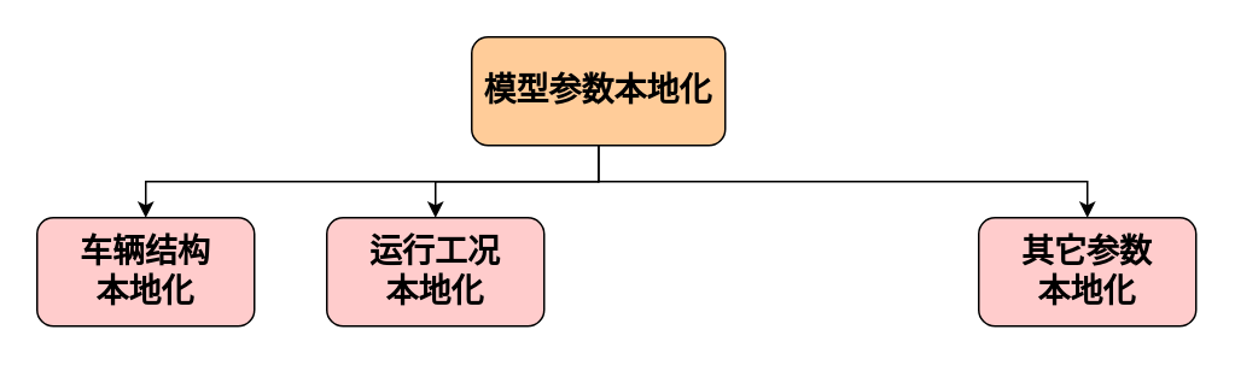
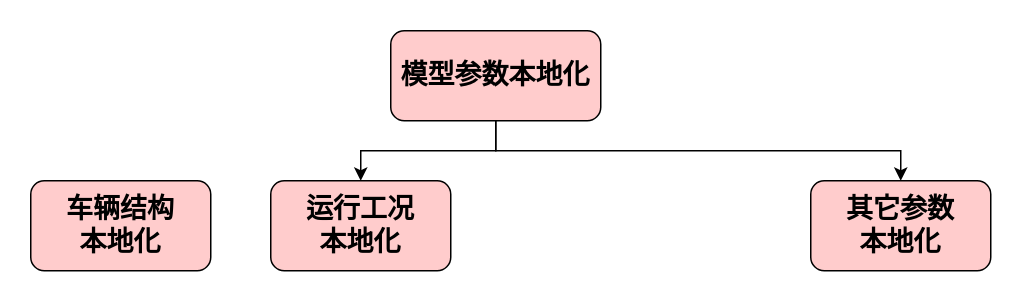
  <mxCell id="0" />
  <mxCell id="1" parent="0" />
- <mxCell id="2" style="edgeStyle=orthogonalEdgeStyle;rounded=0;orthogonalLoop=1;jettySize=auto;html=1;exitX=0.5;exitY=1;exitDx=0;exitDy=0;entryX=0.5;entryY=0;entryDx=0;entryDy=0;" edge="1" parent="1" source="5" target="6"><mxGeometry relative="1" as="geometry" /></mxCell>
  <mxCell id="3" style="edgeStyle=orthogonalEdgeStyle;rounded=0;orthogonalLoop=1;jettySize=auto;html=1;exitX=0.5;exitY=1;exitDx=0;exitDy=0;entryX=0.5;entryY=0;entryDx=0;entryDy=0;" edge="1" parent="1" source="5" target="8"><mxGeometry relative="1" as="geometry" /></mxCell>
  <mxCell id="4" style="edgeStyle=orthogonalEdgeStyle;rounded=0;orthogonalLoop=1;jettySize=auto;html=1;exitX=0.5;exitY=1;exitDx=0;exitDy=0;entryX=0.5;entryY=0;entryDx=0;entryDy=0;" edge="1" parent="1" source="5" target="7"><mxGeometry relative="1" as="geometry" /></mxCell>
- <mxCell id="5" value="&lt;b&gt;&lt;font style=&quot;font-size: 18px&quot;&gt;模型参数本地化&lt;/font&gt;&lt;/b&gt;" style="rounded=1;whiteSpace=wrap;html=1;fillColor=#FFCC99;" vertex="1" parent="1"><mxGeometry x="260" y="20" width="140" height="60" as="geometry" /></mxCell>
+ <mxCell id="5" value="&lt;b&gt;&lt;font style=&quot;font-size: 18px&quot;&gt;模型参数本地化&lt;/font&gt;&lt;/b&gt;" style="rounded=1;whiteSpace=wrap;html=1;fillColor=#ffcccc;" vertex="1" parent="1"><mxGeometry x="260" y="20" width="140" height="60" as="geometry" /></mxCell>
  <mxCell id="6" value="&lt;font style=&quot;font-size: 18px&quot;&gt;&lt;b&gt;车辆结构&lt;br&gt;本地化&lt;/b&gt;&lt;/font&gt;" style="rounded=1;whiteSpace=wrap;html=1;fillColor=#FFCCCC;" vertex="1" parent="1"><mxGeometry x="20" y="120" width="120" height="60" as="geometry" /></mxCell>
  <mxCell id="7" value="&lt;font style=&quot;font-size: 18px&quot;&gt;&lt;b&gt;运行工况&lt;br&gt;本地化&lt;/b&gt;&lt;/font&gt;" style="rounded=1;whiteSpace=wrap;html=1;fillColor=#FFCCCC;" vertex="1" parent="1"><mxGeometry x="180" y="120" width="120" height="60" as="geometry" /></mxCell>
  <mxCell id="8" value="&lt;font style=&quot;font-size: 18px&quot;&gt;&lt;b&gt;其它参数&lt;br&gt;本地化&lt;/b&gt;&lt;/font&gt;" style="rounded=1;whiteSpace=wrap;html=1;fillColor=#FFCCCC;" vertex="1" parent="1"><mxGeometry x="540" y="120" width="120" height="60" as="geometry" /></mxCell>
